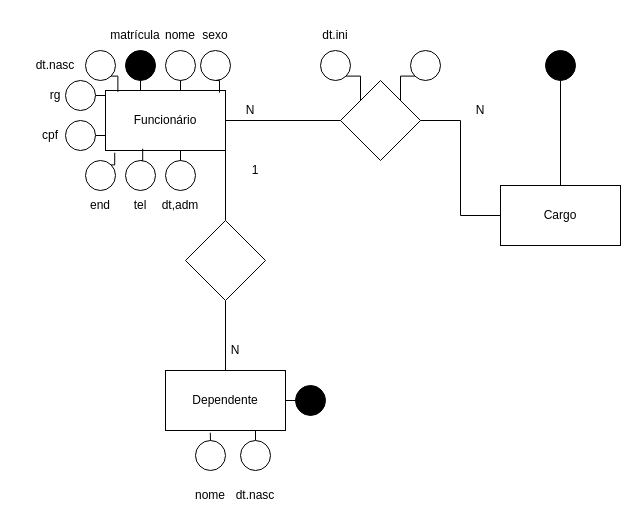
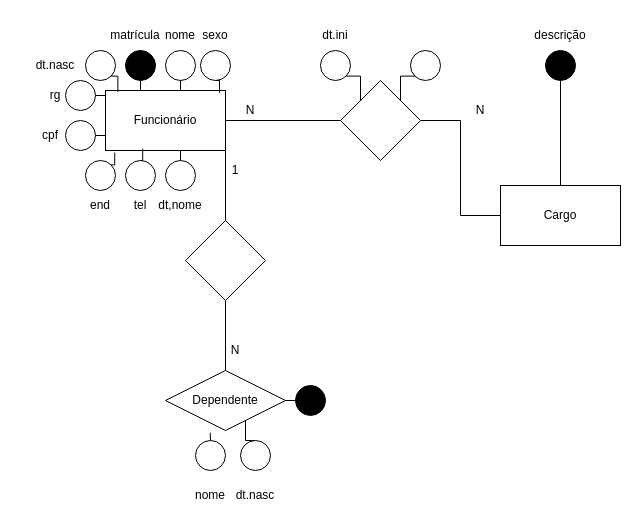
  <mxCell id="0" />
  <mxCell id="1" parent="0" />
  <mxCell id="2" style="edgeStyle=orthogonalEdgeStyle;rounded=0;orthogonalLoop=1;jettySize=auto;html=1;exitX=1;exitY=0.5;exitDx=0;exitDy=0;entryX=0;entryY=0.5;entryDx=0;entryDy=0;endArrow=none;endFill=0;" edge="1" parent="1" source="4" target="26"><mxGeometry relative="1" as="geometry" /></mxCell>
  <mxCell id="3" style="edgeStyle=orthogonalEdgeStyle;rounded=0;orthogonalLoop=1;jettySize=auto;html=1;exitX=1;exitY=1;exitDx=0;exitDy=0;entryX=0.5;entryY=0;entryDx=0;entryDy=0;endArrow=none;endFill=0;" edge="1" parent="1" source="4" target="39"><mxGeometry relative="1" as="geometry"><mxPoint x="225" y="190" as="targetPoint" /></mxGeometry></mxCell>
  <mxCell id="4" value="Funcionário" style="rounded=0;whiteSpace=wrap;html=1;" vertex="1" parent="1"><mxGeometry x="105" y="90" width="120" height="60" as="geometry" /></mxCell>
  <mxCell id="5" value="Cargo" style="rounded=0;whiteSpace=wrap;html=1;" vertex="1" parent="1"><mxGeometry x="500" y="185" width="120" height="60" as="geometry" /></mxCell>
- <mxCell id="6" value="Dependente" style="rounded=0;whiteSpace=wrap;html=1;" vertex="1" parent="1"><mxGeometry x="165" y="370" width="120" height="60" as="geometry" /></mxCell>
+ <mxCell id="6" value="Dependente" style="rhombus;whiteSpace=wrap;html=1;" vertex="1" parent="1"><mxGeometry x="165" y="370" width="120" height="60" as="geometry" /></mxCell>
  <mxCell id="7" style="edgeStyle=orthogonalEdgeStyle;rounded=0;orthogonalLoop=1;jettySize=auto;html=1;exitX=0.5;exitY=1;exitDx=0;exitDy=0;entryX=0.5;entryY=0;entryDx=0;entryDy=0;endArrow=none;endFill=0;" edge="1" parent="1" source="8" target="5"><mxGeometry relative="1" as="geometry" /></mxCell>
  <mxCell id="8" value="" style="ellipse;whiteSpace=wrap;html=1;aspect=fixed;fillColor=#000000;" vertex="1" parent="1"><mxGeometry x="545" y="50" width="30" height="30" as="geometry" /></mxCell>
  <mxCell id="9" value="" style="ellipse;whiteSpace=wrap;html=1;aspect=fixed;" vertex="1" parent="1"><mxGeometry x="85" y="50" width="30" height="30" as="geometry" /></mxCell>
  <mxCell id="10" value="" style="ellipse;whiteSpace=wrap;html=1;aspect=fixed;fillColor=#000000;" vertex="1" parent="1"><mxGeometry x="125" y="50" width="30" height="30" as="geometry" /></mxCell>
  <mxCell id="11" value="" style="ellipse;whiteSpace=wrap;html=1;aspect=fixed;" vertex="1" parent="1"><mxGeometry x="165" y="50" width="30" height="30" as="geometry" /></mxCell>
  <mxCell id="12" style="edgeStyle=orthogonalEdgeStyle;rounded=0;orthogonalLoop=1;jettySize=auto;html=1;exitX=1;exitY=0.5;exitDx=0;exitDy=0;entryX=0;entryY=0;entryDx=0;entryDy=0;endArrow=none;endFill=0;" edge="1" parent="1" source="13" target="4"><mxGeometry relative="1" as="geometry" /></mxCell>
  <mxCell id="13" value="" style="ellipse;whiteSpace=wrap;html=1;aspect=fixed;" vertex="1" parent="1"><mxGeometry x="65" y="80" width="30" height="30" as="geometry" /></mxCell>
  <mxCell id="14" style="edgeStyle=orthogonalEdgeStyle;rounded=0;orthogonalLoop=1;jettySize=auto;html=1;exitX=1;exitY=0.5;exitDx=0;exitDy=0;entryX=0;entryY=0.75;entryDx=0;entryDy=0;endArrow=none;endFill=0;" edge="1" parent="1" source="15" target="4"><mxGeometry relative="1" as="geometry" /></mxCell>
  <mxCell id="15" value="" style="ellipse;whiteSpace=wrap;html=1;aspect=fixed;" vertex="1" parent="1"><mxGeometry x="65" y="120" width="30" height="30" as="geometry" /></mxCell>
  <mxCell id="16" value="" style="ellipse;whiteSpace=wrap;html=1;aspect=fixed;" vertex="1" parent="1"><mxGeometry x="200" y="50" width="30" height="30" as="geometry" /></mxCell>
  <mxCell id="17" value="" style="ellipse;whiteSpace=wrap;html=1;aspect=fixed;" vertex="1" parent="1"><mxGeometry x="85" y="160" width="30" height="30" as="geometry" /></mxCell>
  <mxCell id="18" value="" style="ellipse;whiteSpace=wrap;html=1;aspect=fixed;" vertex="1" parent="1"><mxGeometry x="125" y="160" width="30" height="30" as="geometry" /></mxCell>
  <mxCell id="19" value="" style="ellipse;whiteSpace=wrap;html=1;aspect=fixed;" vertex="1" parent="1"><mxGeometry x="165" y="160" width="30" height="30" as="geometry" /></mxCell>
  <mxCell id="20" style="edgeStyle=orthogonalEdgeStyle;rounded=0;orthogonalLoop=1;jettySize=auto;html=1;exitX=0.5;exitY=0;exitDx=0;exitDy=0;entryX=0.75;entryY=1;entryDx=0;entryDy=0;endArrow=none;endFill=0;" edge="1" parent="1" source="21" target="6"><mxGeometry relative="1" as="geometry" /></mxCell>
  <mxCell id="21" value="" style="ellipse;whiteSpace=wrap;html=1;aspect=fixed;" vertex="1" parent="1"><mxGeometry x="240" y="440" width="30" height="30" as="geometry" /></mxCell>
  <mxCell id="22" value="" style="ellipse;whiteSpace=wrap;html=1;aspect=fixed;" vertex="1" parent="1"><mxGeometry x="195" y="440" width="30" height="30" as="geometry" /></mxCell>
  <mxCell id="23" style="edgeStyle=orthogonalEdgeStyle;rounded=0;orthogonalLoop=1;jettySize=auto;html=1;exitX=0;exitY=0.5;exitDx=0;exitDy=0;entryX=1;entryY=0.5;entryDx=0;entryDy=0;endArrow=none;endFill=0;" edge="1" parent="1" source="24" target="6"><mxGeometry relative="1" as="geometry" /></mxCell>
  <mxCell id="24" value="" style="ellipse;whiteSpace=wrap;html=1;aspect=fixed;fillColor=#000000;" vertex="1" parent="1"><mxGeometry x="295" y="385" width="30" height="30" as="geometry" /></mxCell>
  <mxCell id="25" style="edgeStyle=orthogonalEdgeStyle;rounded=0;orthogonalLoop=1;jettySize=auto;html=1;exitX=1;exitY=0.5;exitDx=0;exitDy=0;entryX=0;entryY=0.5;entryDx=0;entryDy=0;endArrow=none;endFill=0;" edge="1" parent="1" source="26" target="5"><mxGeometry relative="1" as="geometry" /></mxCell>
  <mxCell id="26" value="" style="rhombus;whiteSpace=wrap;html=1;" vertex="1" parent="1"><mxGeometry x="340" y="80" width="80" height="80" as="geometry" /></mxCell>
  <mxCell id="27" style="edgeStyle=orthogonalEdgeStyle;rounded=0;orthogonalLoop=1;jettySize=auto;html=1;exitX=0.5;exitY=0;exitDx=0;exitDy=0;entryX=0.373;entryY=1.037;entryDx=0;entryDy=0;entryPerimeter=0;endArrow=none;endFill=0;" edge="1" parent="1" source="22" target="6"><mxGeometry relative="1" as="geometry" /></mxCell>
  <mxCell id="28" style="edgeStyle=orthogonalEdgeStyle;rounded=0;orthogonalLoop=1;jettySize=auto;html=1;exitX=0.5;exitY=0;exitDx=0;exitDy=0;entryX=0.625;entryY=1;entryDx=0;entryDy=0;entryPerimeter=0;endArrow=none;endFill=0;" edge="1" parent="1" source="19" target="4"><mxGeometry relative="1" as="geometry" /></mxCell>
  <mxCell id="29" style="edgeStyle=orthogonalEdgeStyle;rounded=0;orthogonalLoop=1;jettySize=auto;html=1;exitX=0.5;exitY=0;exitDx=0;exitDy=0;entryX=0.31;entryY=0.97;entryDx=0;entryDy=0;endArrow=none;endFill=0;entryPerimeter=0;" edge="1" parent="1" source="18" target="4"><mxGeometry relative="1" as="geometry" /></mxCell>
  <mxCell id="30" style="edgeStyle=orthogonalEdgeStyle;rounded=0;orthogonalLoop=1;jettySize=auto;html=1;exitX=1;exitY=0;exitDx=0;exitDy=0;entryX=0.077;entryY=1.037;entryDx=0;entryDy=0;entryPerimeter=0;endArrow=none;endFill=0;" edge="1" parent="1" source="17" target="4"><mxGeometry relative="1" as="geometry" /></mxCell>
  <mxCell id="31" style="edgeStyle=orthogonalEdgeStyle;rounded=0;orthogonalLoop=1;jettySize=auto;html=1;exitX=0.5;exitY=1;exitDx=0;exitDy=0;endArrow=none;endFill=0;" edge="1" parent="1" source="10"><mxGeometry relative="1" as="geometry"><mxPoint x="140" y="90" as="targetPoint" /></mxGeometry></mxCell>
  <mxCell id="32" style="edgeStyle=orthogonalEdgeStyle;rounded=0;orthogonalLoop=1;jettySize=auto;html=1;exitX=1;exitY=1;exitDx=0;exitDy=0;entryX=0.103;entryY=0.023;entryDx=0;entryDy=0;entryPerimeter=0;endArrow=none;endFill=0;" edge="1" parent="1" source="9" target="4"><mxGeometry relative="1" as="geometry" /></mxCell>
  <mxCell id="33" style="edgeStyle=orthogonalEdgeStyle;rounded=0;orthogonalLoop=1;jettySize=auto;html=1;exitX=0.5;exitY=1;exitDx=0;exitDy=0;entryX=0.625;entryY=0;entryDx=0;entryDy=0;entryPerimeter=0;endArrow=none;endFill=0;" edge="1" parent="1" source="11" target="4"><mxGeometry relative="1" as="geometry" /></mxCell>
  <mxCell id="34" style="edgeStyle=orthogonalEdgeStyle;rounded=0;orthogonalLoop=1;jettySize=auto;html=1;exitX=0.5;exitY=1;exitDx=0;exitDy=0;entryX=0.95;entryY=0.037;entryDx=0;entryDy=0;entryPerimeter=0;endArrow=none;endFill=0;" edge="1" parent="1" source="16" target="4"><mxGeometry relative="1" as="geometry" /></mxCell>
+ <mxCell id="35" value="descrição" style="text;html=1;align=center;verticalAlign=middle;whiteSpace=wrap;rounded=0;" vertex="1" parent="1"><mxGeometry x="530" y="20" width="60" height="30" as="geometry" /></mxCell>
  <mxCell id="36" value="dt.nasc" style="text;html=1;align=center;verticalAlign=middle;whiteSpace=wrap;rounded=0;" vertex="1" parent="1"><mxGeometry x="225" y="480" width="60" height="30" as="geometry" /></mxCell>
  <mxCell id="37" value="nome" style="text;html=1;align=center;verticalAlign=middle;whiteSpace=wrap;rounded=0;" vertex="1" parent="1"><mxGeometry x="180" y="480" width="60" height="30" as="geometry" /></mxCell>
  <mxCell id="38" style="edgeStyle=orthogonalEdgeStyle;rounded=0;orthogonalLoop=1;jettySize=auto;html=1;exitX=0.5;exitY=1;exitDx=0;exitDy=0;entryX=0.5;entryY=0;entryDx=0;entryDy=0;endArrow=none;endFill=0;" edge="1" parent="1" source="39" target="6"><mxGeometry relative="1" as="geometry" /></mxCell>
  <mxCell id="39" value="" style="rhombus;whiteSpace=wrap;html=1;" vertex="1" parent="1"><mxGeometry x="185" y="220" width="80" height="80" as="geometry" /></mxCell>
  <mxCell id="40" style="edgeStyle=orthogonalEdgeStyle;rounded=0;orthogonalLoop=1;jettySize=auto;html=1;exitX=0;exitY=1;exitDx=0;exitDy=0;entryX=1;entryY=0;entryDx=0;entryDy=0;endArrow=none;endFill=0;" edge="1" parent="1" source="41" target="26"><mxGeometry relative="1" as="geometry" /></mxCell>
  <mxCell id="41" value="" style="ellipse;whiteSpace=wrap;html=1;aspect=fixed;" vertex="1" parent="1"><mxGeometry x="410" y="50" width="30" height="30" as="geometry" /></mxCell>
  <mxCell id="42" style="edgeStyle=orthogonalEdgeStyle;rounded=0;orthogonalLoop=1;jettySize=auto;html=1;exitX=1;exitY=1;exitDx=0;exitDy=0;entryX=0;entryY=0;entryDx=0;entryDy=0;endArrow=none;endFill=0;" edge="1" parent="1" source="43" target="26"><mxGeometry relative="1" as="geometry" /></mxCell>
  <mxCell id="43" value="" style="ellipse;whiteSpace=wrap;html=1;aspect=fixed;" vertex="1" parent="1"><mxGeometry x="320" y="50" width="30" height="30" as="geometry" /></mxCell>
  <mxCell id="44" value="dt.ini" style="text;html=1;align=center;verticalAlign=middle;whiteSpace=wrap;rounded=0;" vertex="1" parent="1"><mxGeometry x="305" y="20" width="60" height="30" as="geometry" /></mxCell>
  <mxCell id="45" value="matrícula" style="text;html=1;align=center;verticalAlign=middle;whiteSpace=wrap;rounded=0;" vertex="1" parent="1"><mxGeometry x="105" y="20" width="60" height="30" as="geometry" /></mxCell>
  <mxCell id="46" value="dt.nasc" style="text;html=1;align=center;verticalAlign=middle;whiteSpace=wrap;rounded=0;" vertex="1" parent="1"><mxGeometry x="25" y="50" width="60" height="30" as="geometry" /></mxCell>
  <mxCell id="47" value="nome" style="text;html=1;align=center;verticalAlign=middle;whiteSpace=wrap;rounded=0;" vertex="1" parent="1"><mxGeometry x="150" y="20" width="60" height="30" as="geometry" /></mxCell>
  <mxCell id="48" value="sexo" style="text;html=1;align=center;verticalAlign=middle;whiteSpace=wrap;rounded=0;" vertex="1" parent="1"><mxGeometry x="185" y="20" width="60" height="30" as="geometry" /></mxCell>
  <mxCell id="49" value="rg" style="text;html=1;align=center;verticalAlign=middle;whiteSpace=wrap;rounded=0;" vertex="1" parent="1"><mxGeometry x="25" y="80" width="60" height="30" as="geometry" /></mxCell>
  <mxCell id="50" value="cpf" style="text;html=1;align=center;verticalAlign=middle;whiteSpace=wrap;rounded=0;" vertex="1" parent="1"><mxGeometry x="20" y="120" width="60" height="30" as="geometry" /></mxCell>
  <mxCell id="51" value="end" style="text;html=1;align=center;verticalAlign=middle;whiteSpace=wrap;rounded=0;" vertex="1" parent="1"><mxGeometry x="70" y="190" width="60" height="30" as="geometry" /></mxCell>
  <mxCell id="52" value="tel" style="text;html=1;align=center;verticalAlign=middle;whiteSpace=wrap;rounded=0;" vertex="1" parent="1"><mxGeometry x="110" y="190" width="60" height="30" as="geometry" /></mxCell>
- <mxCell id="53" value="dt,adm" style="text;html=1;align=center;verticalAlign=middle;whiteSpace=wrap;rounded=0;" vertex="1" parent="1"><mxGeometry x="150" y="190" width="60" height="30" as="geometry" /></mxCell>
+ <mxCell id="53" value="dt,nome" style="text;html=1;align=center;verticalAlign=middle;whiteSpace=wrap;rounded=0;" vertex="1" parent="1"><mxGeometry x="150" y="190" width="60" height="30" as="geometry" /></mxCell>
  <mxCell id="54" value="N" style="text;html=1;align=center;verticalAlign=middle;whiteSpace=wrap;rounded=0;" vertex="1" parent="1"><mxGeometry x="240" y="100" width="20" height="20" as="geometry" /></mxCell>
  <mxCell id="55" value="N" style="text;html=1;align=center;verticalAlign=middle;whiteSpace=wrap;rounded=0;" vertex="1" parent="1"><mxGeometry x="470" y="100" width="20" height="20" as="geometry" /></mxCell>
  <mxCell id="56" value="N" style="text;html=1;align=center;verticalAlign=middle;whiteSpace=wrap;rounded=0;" vertex="1" parent="1"><mxGeometry x="225" y="340" width="20" height="20" as="geometry" /></mxCell>
- <mxCell id="57" value="1" style="text;html=1;align=center;verticalAlign=middle;whiteSpace=wrap;rounded=0;" vertex="1" parent="1"><mxGeometry x="245" y="160" width="20" height="20" as="geometry" /></mxCell>
+ <mxCell id="57" value="1" style="text;html=1;align=center;verticalAlign=middle;whiteSpace=wrap;rounded=0;" vertex="1" parent="1"><mxGeometry x="225" y="160" width="20" height="20" as="geometry" /></mxCell>
